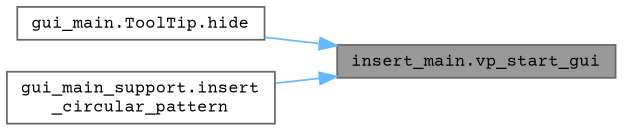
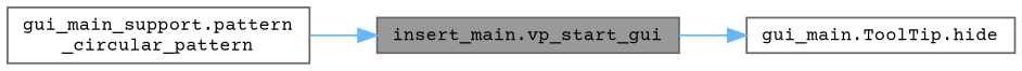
  digraph {
    fontname="Courier Prime"
    rankdir=RL
    node [color=grey40 fillcolor=white fontname="Courier Prime" fontsize=10 shape=box style=filled]
    edge [color=steelblue1 dir=back fontname="Courier Prime" fontsize=10 labelfontname=Helvetica labelfontsize=10 style=solid]
    n1 [color=gray40 fillcolor=grey60 fontcolor=black height=0.2 label="insert_main.vp_start_gui" width=0.4]
    n2 [height=0.2 label="gui_main.ToolTip.hide" width=0.4]
-   n3 [height=0.2 label="gui_main_support.insert\l_circular_pattern" width=0.4]
-   n1 -> n2
+   n3 [height=0.2 label="gui_main_support.pattern\l_circular_pattern" width=0.4]
+   n2 -> n1
    n1 -> n3
  }
